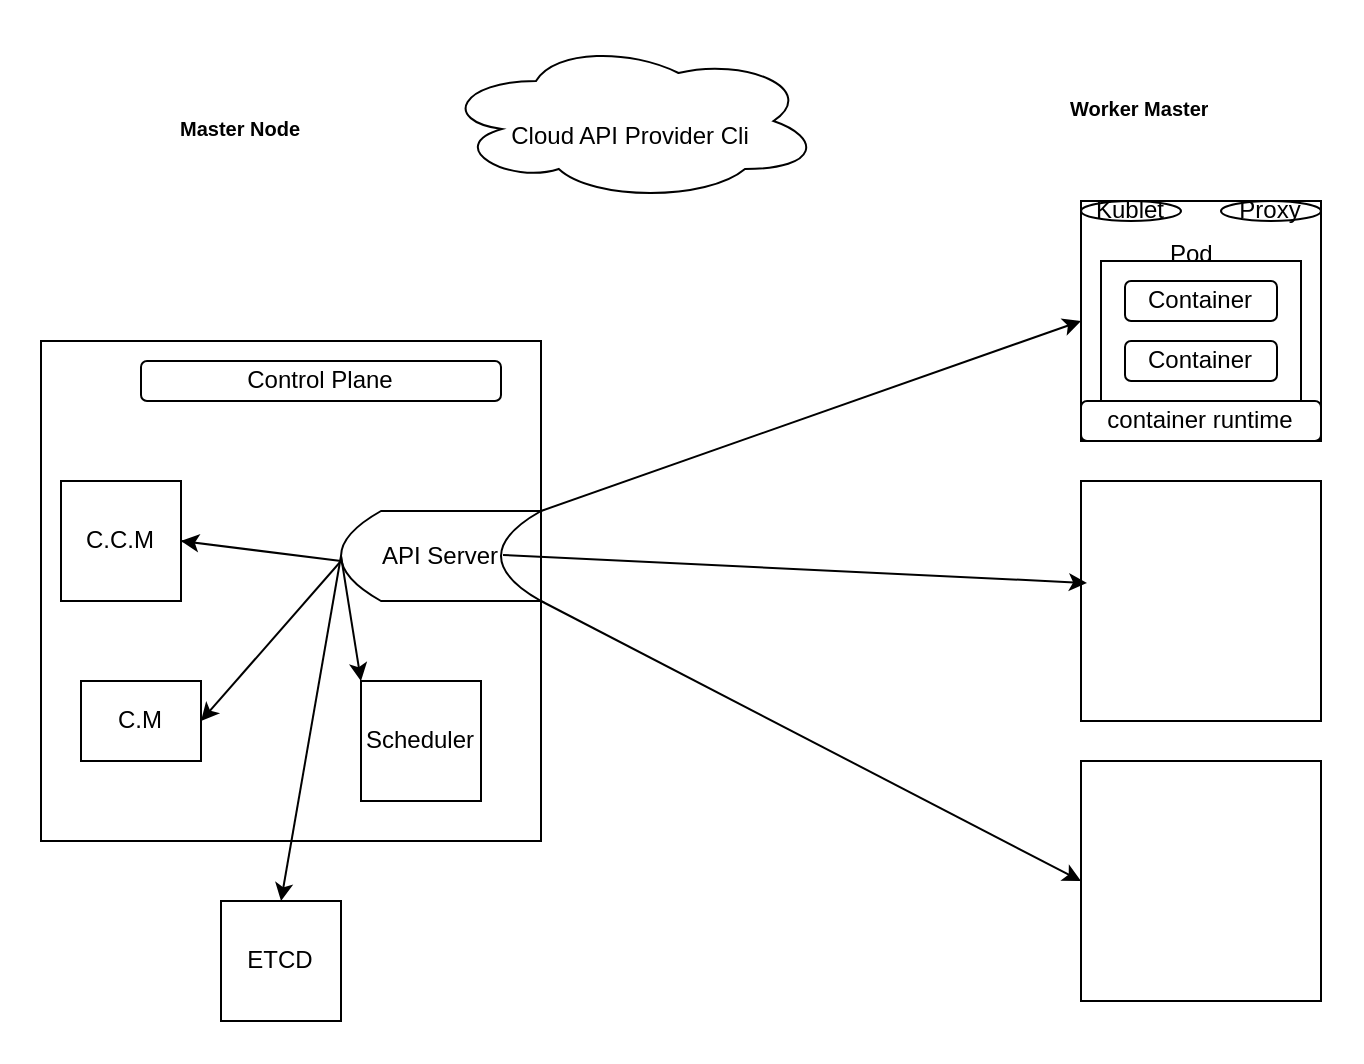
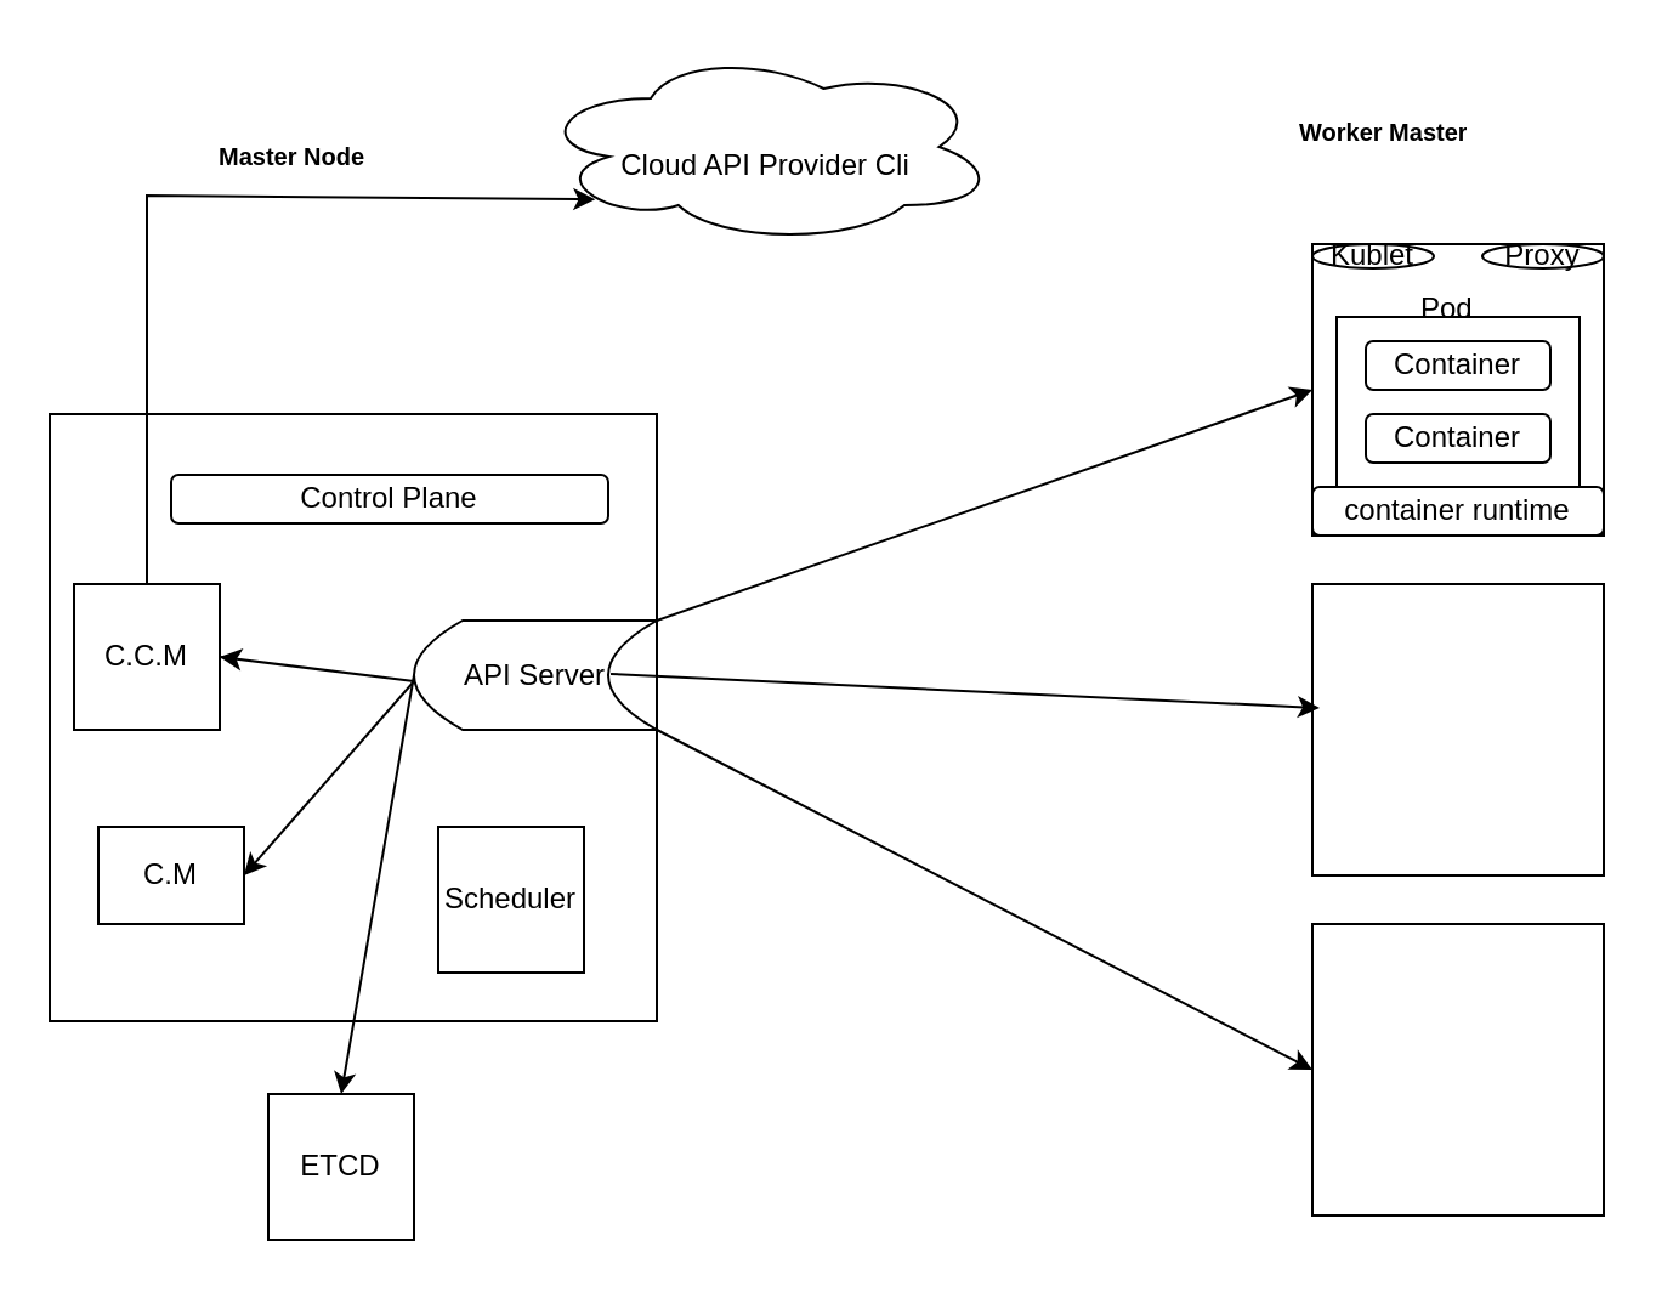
  <mxCell id="0" />
  <mxCell id="1" parent="0" />
  <mxCell id="2" value="" style="whiteSpace=wrap;html=1;aspect=fixed;" vertex="1" parent="1"><mxGeometry x="20" y="170" width="250" height="250" as="geometry" /></mxCell>
  <mxCell id="3" value="" style="whiteSpace=wrap;html=1;aspect=fixed;" vertex="1" parent="1"><mxGeometry x="540" y="100" width="120" height="120" as="geometry" /></mxCell>
  <mxCell id="4" value="" style="whiteSpace=wrap;html=1;aspect=fixed;" vertex="1" parent="1"><mxGeometry x="540" y="240" width="120" height="120" as="geometry" /></mxCell>
  <mxCell id="5" value="" style="whiteSpace=wrap;html=1;aspect=fixed;" vertex="1" parent="1"><mxGeometry x="540" y="380" width="120" height="120" as="geometry" /></mxCell>
  <mxCell id="6" value="&lt;h1&gt;&lt;font style=&quot;font-size: 10px;&quot;&gt;Master Node&lt;font&gt;&lt;br&gt;&lt;/font&gt;&lt;/font&gt;&lt;/h1&gt;" style="text;html=1;strokeColor=none;fillColor=none;spacing=5;spacingTop=-20;whiteSpace=wrap;overflow=hidden;rounded=0;" vertex="1" parent="1"><mxGeometry x="85" y="40" width="100" height="30" as="geometry" /></mxCell>
  <mxCell id="7" value="&lt;h1&gt;&lt;font style=&quot;font-size: 10px;&quot;&gt;Worker Master&lt;font&gt;&lt;font&gt;&lt;br&gt;&lt;/font&gt;&lt;/font&gt;&lt;/font&gt;&lt;/h1&gt;&lt;font size=&quot;3&quot;&gt;s&lt;/font&gt;" style="text;html=1;strokeColor=none;fillColor=none;spacing=5;spacingTop=-20;whiteSpace=wrap;overflow=hidden;rounded=0;" vertex="1" parent="1"><mxGeometry x="530" y="30" width="100" height="30" as="geometry" /></mxCell>
  <mxCell id="8" value="API Server" style="shape=dataStorage;whiteSpace=wrap;html=1;fixedSize=1;" vertex="1" parent="1"><mxGeometry x="170" y="255" width="100" height="45" as="geometry" /></mxCell>
  <mxCell id="9" value="" style="endArrow=classic;html=1;rounded=0;entryX=0;entryY=0.5;entryDx=0;entryDy=0;exitX=1;exitY=0;exitDx=0;exitDy=0;" edge="1" parent="1" source="8" target="3"><mxGeometry width="50" height="50" relative="1" as="geometry"><mxPoint x="340" y="310" as="sourcePoint" /><mxPoint x="390" y="260" as="targetPoint" /></mxGeometry></mxCell>
  <mxCell id="10" value="" style="endArrow=classic;html=1;rounded=0;entryX=0.025;entryY=0.425;entryDx=0;entryDy=0;entryPerimeter=0;exitX=0.81;exitY=0.489;exitDx=0;exitDy=0;exitPerimeter=0;" edge="1" parent="1" source="8" target="4"><mxGeometry width="50" height="50" relative="1" as="geometry"><mxPoint x="260" y="278" as="sourcePoint" /><mxPoint x="550" y="150" as="targetPoint" /></mxGeometry></mxCell>
  <mxCell id="11" value="" style="endArrow=classic;html=1;rounded=0;entryX=0;entryY=0.5;entryDx=0;entryDy=0;exitX=1;exitY=1;exitDx=0;exitDy=0;" edge="1" parent="1" source="8" target="5"><mxGeometry width="50" height="50" relative="1" as="geometry"><mxPoint x="290" y="266" as="sourcePoint" /><mxPoint x="560" y="160" as="targetPoint" /></mxGeometry></mxCell>
  <mxCell id="12" value="ETCD" style="whiteSpace=wrap;html=1;aspect=fixed;" vertex="1" parent="1"><mxGeometry x="110" y="450" width="60" height="60" as="geometry" /></mxCell>
  <mxCell id="13" value="C.M" style="whiteSpace=wrap;html=1;aspect=fixed;" vertex="1" parent="1"><mxGeometry x="40" y="340" width="60" height="40" as="geometry" /></mxCell>
  <mxCell id="14" value="Scheduler" style="whiteSpace=wrap;html=1;aspect=fixed;" vertex="1" parent="1"><mxGeometry x="180" y="340" width="60" height="60" as="geometry" /></mxCell>
  <mxCell id="15" value="C.C.M" style="whiteSpace=wrap;html=1;aspect=fixed;" vertex="1" parent="1"><mxGeometry x="30" y="240" width="60" height="60" as="geometry" /></mxCell>
  <mxCell id="16" value="" style="endArrow=classic;html=1;rounded=0;exitX=0;exitY=0.5;exitDx=0;exitDy=0;entryX=0.5;entryY=0;entryDx=0;entryDy=0;" edge="1" parent="1" source="8" target="12"><mxGeometry width="50" height="50" relative="1" as="geometry"><mxPoint x="230" y="140" as="sourcePoint" /><mxPoint x="290" y="150" as="targetPoint" /><Array as="points" /></mxGeometry></mxCell>
  <mxCell id="17" value="" style="endArrow=classic;html=1;rounded=0;entryX=1;entryY=0.5;entryDx=0;entryDy=0;" edge="1" parent="1" target="13"><mxGeometry width="50" height="50" relative="1" as="geometry"><mxPoint x="170" y="280" as="sourcePoint" /><mxPoint x="200" y="350" as="targetPoint" /><Array as="points" /></mxGeometry></mxCell>
- <mxCell id="18" value="" style="endArrow=classic;html=1;rounded=0;exitX=0;exitY=0.5;exitDx=0;exitDy=0;entryX=0;entryY=0;entryDx=0;entryDy=0;" edge="1" parent="1" source="8" target="14"><mxGeometry width="50" height="50" relative="1" as="geometry"><mxPoint x="200" y="260" as="sourcePoint" /><mxPoint x="260" y="270" as="targetPoint" /><Array as="points" /></mxGeometry></mxCell>
  <mxCell id="19" value="" style="endArrow=classic;html=1;rounded=0;exitX=1;exitY=0.5;exitDx=0;exitDy=0;entryX=1;entryY=0.5;entryDx=0;entryDy=0;" edge="1" parent="1" source="15" target="15"><mxGeometry width="50" height="50" relative="1" as="geometry"><mxPoint x="250" y="160" as="sourcePoint" /><mxPoint x="310" y="170" as="targetPoint" /><Array as="points"><mxPoint x="170" y="280" /></Array></mxGeometry></mxCell>
  <mxCell id="20" value="&lt;div&gt;&lt;br&gt;&lt;/div&gt;&lt;div&gt;Cloud API Provider Cli &lt;br&gt;&lt;/div&gt;" style="ellipse;shape=cloud;whiteSpace=wrap;html=1;" vertex="1" parent="1"><mxGeometry x="220" width="190" height="80" as="geometry" y="20" /></mxCell>
- <mxCell id="22" value="Control Plane" style="rounded=1;whiteSpace=wrap;html=1;" vertex="1" parent="1"><mxGeometry x="70" y="180" width="180" height="20" as="geometry" /></mxCell>
+ <mxCell id="21" value="" style="endArrow=classic;html=1;rounded=0;exitX=0.5;exitY=0;exitDx=0;exitDy=0;entryX=0.13;entryY=0.77;entryDx=0;entryDy=0;entryPerimeter=0;" edge="1" parent="1" source="15" target="20"><mxGeometry width="50" height="50" relative="1" as="geometry"><mxPoint x="340" y="310" as="sourcePoint" /><mxPoint x="390" y="260" as="targetPoint" /><Array as="points"><mxPoint x="60" y="80" /></Array></mxGeometry></mxCell>
+ <mxCell id="22" value="Control Plane" style="rounded=1;whiteSpace=wrap;html=1;" vertex="1" parent="1"><mxGeometry x="70" y="195" width="180" height="20" as="geometry" /></mxCell>
  <mxCell id="23" value="Proxy" style="ellipse;whiteSpace=wrap;html=1;" vertex="1" parent="1"><mxGeometry x="610" y="100" width="50" height="10" as="geometry" /></mxCell>
  <mxCell id="24" value="container runtime" style="rounded=1;whiteSpace=wrap;html=1;" vertex="1" parent="1"><mxGeometry x="540" y="200" width="120" height="20" as="geometry" /></mxCell>
  <mxCell id="25" value="Kublet" style="ellipse;whiteSpace=wrap;html=1;" vertex="1" parent="1"><mxGeometry x="540" y="100" width="50" height="10" as="geometry" /></mxCell>
  <mxCell id="26" value="" style="rounded=0;whiteSpace=wrap;html=1;" vertex="1" parent="1"><mxGeometry x="550" y="130" width="100" height="70" as="geometry" /></mxCell>
  <mxCell id="27" value="Pod" style="text;html=1;strokeColor=none;fillColor=none;spacing=5;spacingTop=-20;whiteSpace=wrap;overflow=hidden;rounded=0;" vertex="1" parent="1"><mxGeometry x="580" y="130" width="30" as="geometry" /></mxCell>
  <mxCell id="28" value="Container" style="rounded=1;whiteSpace=wrap;html=1;" vertex="1" parent="1"><mxGeometry x="562" y="140" width="76" height="20" as="geometry" /></mxCell>
  <mxCell id="29" value="Container" style="rounded=1;whiteSpace=wrap;html=1;" vertex="1" parent="1"><mxGeometry x="562" y="170" width="76" height="20" as="geometry" /></mxCell>
